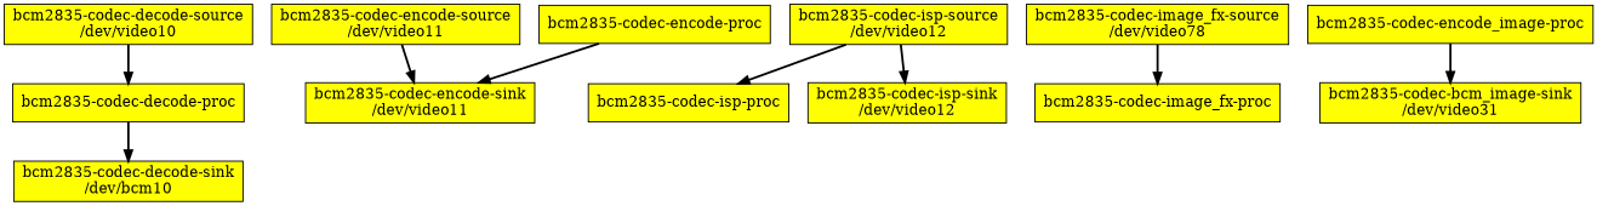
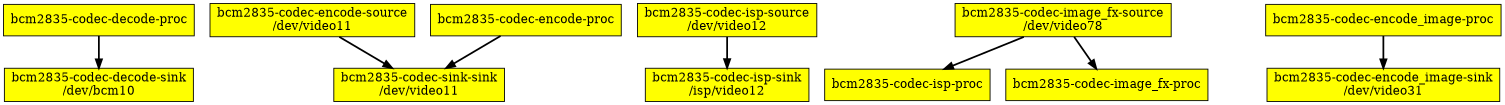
  digraph {
    rankdir=TB
    node [fillcolor=yellow shape=box style=filled]
    edge [style=bold]
-   n1 [label="bcm2835-codec-decode-source\n/dev/video10"]
    n2 [label="bcm2835-codec-decode-proc\n"]
    n3 [label="bcm2835-codec-decode-sink\n/dev/bcm10"]
    n4 [label="bcm2835-codec-encode-source\n/dev/video11"]
-   n5 [label="bcm2835-codec-encode-sink\n/dev/video11"]
+   n5 [label="bcm2835-codec-sink-sink\n/dev/video11"]
    n6 [label="bcm2835-codec-encode-proc\n"]
    n7 [label="bcm2835-codec-isp-source\n/dev/video12"]
    n8 [label="bcm2835-codec-isp-proc\n"]
-   n9 [label="bcm2835-codec-isp-sink\n/dev/video12"]
+   n9 [label="bcm2835-codec-isp-sink\n/isp/video12"]
    n10 [label="bcm2835-codec-image_fx-source\n/dev/video78"]
    n11 [label="bcm2835-codec-image_fx-proc\n"]
    n12 [label="bcm2835-codec-encode_image-proc\n"]
-   n13 [label="bcm2835-codec-bcm_image-sink\n/dev/video31"]
-   n1 -> n2
+   n13 [label="bcm2835-codec-encode_image-sink\n/dev/video31"]
    n2 -> n3
    n4 -> n5
    n6 -> n5
-   n7 -> n8
+   n10 -> n8
    n7 -> n9
    n10 -> n11
    n12 -> n13
  }
